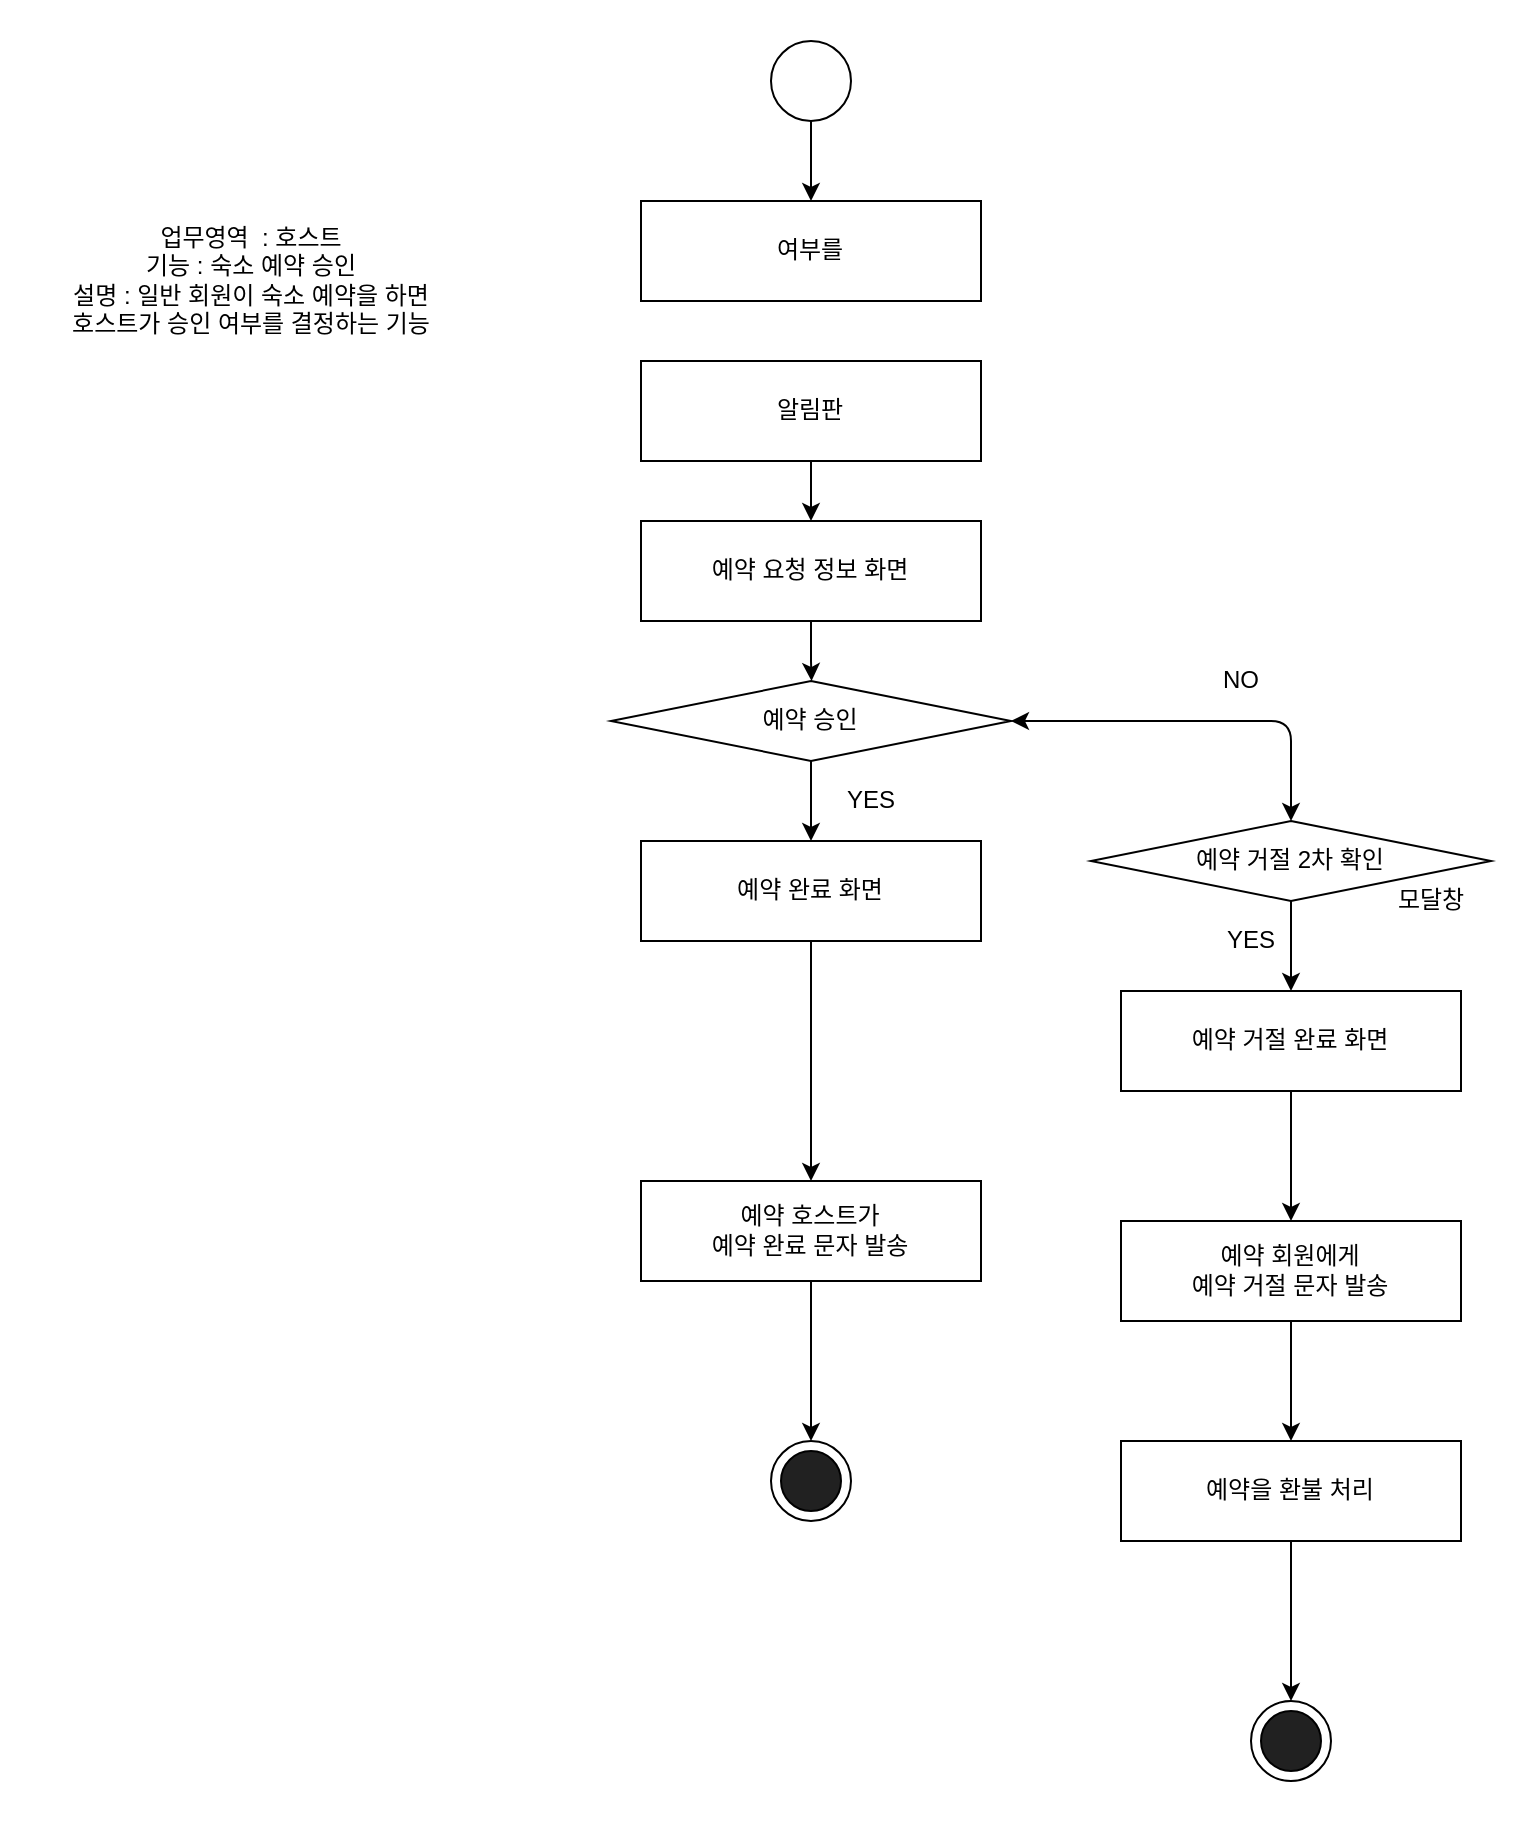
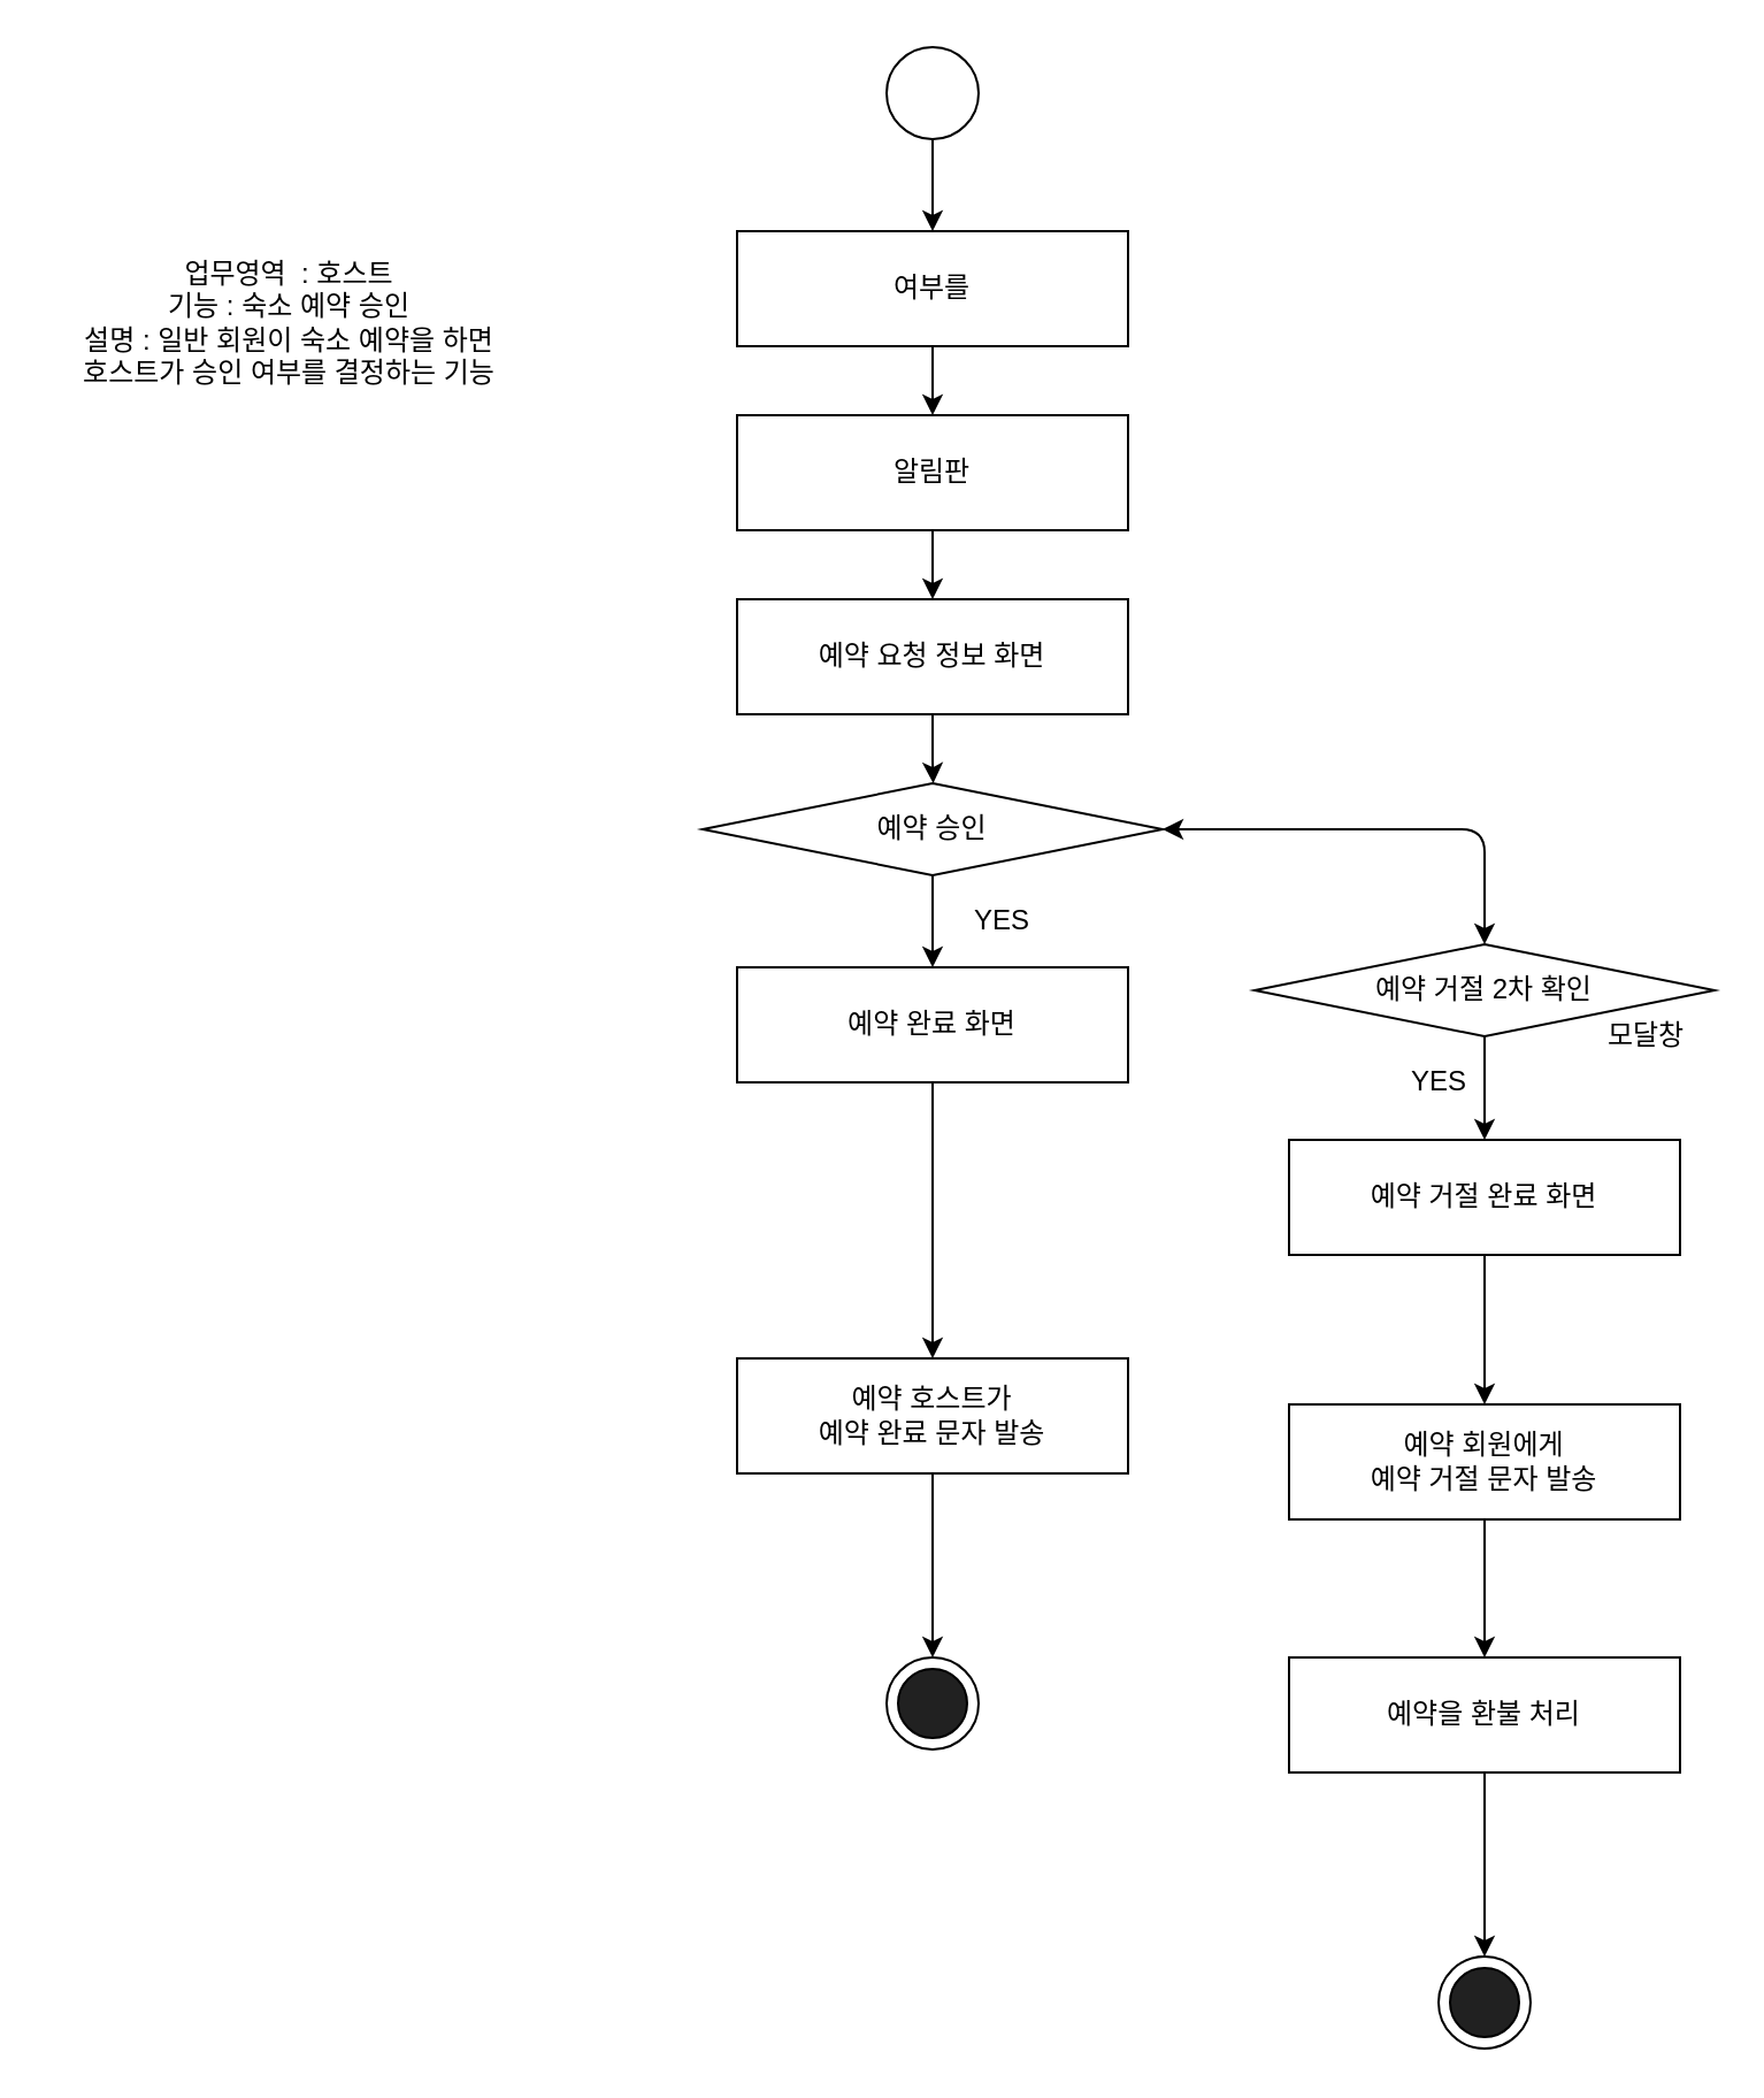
  <mxCell id="0" />
  <mxCell id="1" parent="0" />
  <mxCell id="2" value="" style="edgeStyle=orthogonalEdgeStyle;rounded=0;orthogonalLoop=1;jettySize=auto;html=1;" parent="1" source="3" edge="1"><mxGeometry relative="1" as="geometry"><mxPoint x="405" y="100" as="targetPoint" /></mxGeometry></mxCell>
  <mxCell id="3" value="" style="ellipse;whiteSpace=wrap;html=1;aspect=fixed;" parent="1" vertex="1"><mxGeometry x="385" y="20" width="40" height="40" as="geometry" /></mxCell>
+ <mxCell id="4" value="" style="edgeStyle=orthogonalEdgeStyle;rounded=0;orthogonalLoop=1;jettySize=auto;html=1;" parent="1" source="5" target="7" edge="1"><mxGeometry relative="1" as="geometry" /></mxCell>
  <mxCell id="5" value="여부를" style="rounded=0;whiteSpace=wrap;html=1;" parent="1" vertex="1"><mxGeometry x="320" y="100" width="170" height="50" as="geometry" /></mxCell>
  <mxCell id="6" value="" style="edgeStyle=orthogonalEdgeStyle;rounded=0;orthogonalLoop=1;jettySize=auto;html=1;" parent="1" source="7" target="9" edge="1"><mxGeometry relative="1" as="geometry" /></mxCell>
  <mxCell id="7" value="알림판" style="rounded=0;whiteSpace=wrap;html=1;" parent="1" vertex="1"><mxGeometry x="320" y="180" width="170" height="50" as="geometry" /></mxCell>
  <mxCell id="8" value="" style="edgeStyle=orthogonalEdgeStyle;rounded=0;orthogonalLoop=1;jettySize=auto;html=1;" parent="1" source="9" edge="1"><mxGeometry relative="1" as="geometry"><mxPoint x="405.286" y="340" as="targetPoint" /></mxGeometry></mxCell>
  <mxCell id="9" value="예약 요청 정보 화면" style="rounded=0;whiteSpace=wrap;html=1;" parent="1" vertex="1"><mxGeometry x="320" y="260" width="170" height="50" as="geometry" /></mxCell>
  <mxCell id="10" value="" style="edgeStyle=orthogonalEdgeStyle;rounded=0;orthogonalLoop=1;jettySize=auto;html=1;" parent="1" source="11" edge="1"><mxGeometry relative="1" as="geometry"><mxPoint x="405" y="420" as="targetPoint" /></mxGeometry></mxCell>
  <mxCell id="11" value="예약 승인" style="rhombus;whiteSpace=wrap;html=1;" parent="1" vertex="1"><mxGeometry x="305" y="340" width="200" height="40" as="geometry" /></mxCell>
  <mxCell id="12" value="" style="edgeStyle=orthogonalEdgeStyle;rounded=0;orthogonalLoop=1;jettySize=auto;html=1;" parent="1" source="13" target="15" edge="1"><mxGeometry relative="1" as="geometry" /></mxCell>
  <mxCell id="13" value="예약 완료 화면" style="rounded=0;whiteSpace=wrap;html=1;" parent="1" vertex="1"><mxGeometry x="320" y="420" width="170" height="50" as="geometry" /></mxCell>
  <mxCell id="14" value="" style="edgeStyle=orthogonalEdgeStyle;rounded=0;orthogonalLoop=1;jettySize=auto;html=1;" parent="1" source="15" edge="1"><mxGeometry relative="1" as="geometry"><mxPoint x="405" y="720" as="targetPoint" /></mxGeometry></mxCell>
  <mxCell id="15" value="예약 호스트가&lt;br&gt;예약 완료 문자 발송" style="rounded=0;whiteSpace=wrap;html=1;" parent="1" vertex="1"><mxGeometry x="320" y="590" width="170" height="50" as="geometry" /></mxCell>
  <mxCell id="16" value="YES" style="text;html=1;align=center;verticalAlign=middle;resizable=0;points=[];;autosize=1;" parent="1" vertex="1"><mxGeometry x="415" y="390" width="40" height="20" as="geometry" /></mxCell>
- <mxCell id="17" value="NO" style="text;html=1;align=center;verticalAlign=middle;resizable=0;points=[];;autosize=1;" parent="1" vertex="1"><mxGeometry x="605" y="330" width="30" height="20" as="geometry" /></mxCell>
  <mxCell id="18" value="&lt;div&gt;업무영역&amp;nbsp; : 호스트&lt;/div&gt;&lt;div&gt;기능 : 숙소 예약 승인&lt;/div&gt;&lt;div&gt;설명 : 일반 회원이 숙소 예약을 하면&lt;/div&gt;&lt;div&gt;호스트가 승인 여부를 결정하는 기능&lt;/div&gt;" style="text;html=1;align=center;verticalAlign=middle;resizable=0;points=[];;autosize=1;" parent="1" vertex="1"><mxGeometry x="20" y="110" width="210" height="60" as="geometry" /></mxCell>
  <mxCell id="19" value="" style="edgeStyle=orthogonalEdgeStyle;rounded=0;orthogonalLoop=1;jettySize=auto;html=1;" parent="1" source="20" target="22" edge="1"><mxGeometry relative="1" as="geometry" /></mxCell>
  <mxCell id="20" value="예약 거절 완료 화면" style="rounded=0;whiteSpace=wrap;html=1;" parent="1" vertex="1"><mxGeometry x="560" y="495" width="170" height="50" as="geometry" /></mxCell>
  <mxCell id="21" value="" style="edgeStyle=orthogonalEdgeStyle;rounded=0;orthogonalLoop=1;jettySize=auto;html=1;" parent="1" source="22" edge="1"><mxGeometry relative="1" as="geometry"><mxPoint x="645" y="720" as="targetPoint" /></mxGeometry></mxCell>
  <mxCell id="22" value="예약 회원에게&lt;br&gt;예약 거절 문자 발송" style="rounded=0;whiteSpace=wrap;html=1;" parent="1" vertex="1"><mxGeometry x="560" y="610" width="170" height="50" as="geometry" /></mxCell>
  <mxCell id="23" value="" style="edgeStyle=orthogonalEdgeStyle;rounded=0;orthogonalLoop=1;jettySize=auto;html=1;" parent="1" source="24" target="20" edge="1"><mxGeometry relative="1" as="geometry" /></mxCell>
  <mxCell id="24" value="예약 거절 2차 확인" style="rhombus;whiteSpace=wrap;html=1;" parent="1" vertex="1"><mxGeometry x="545" y="410" width="200" height="40" as="geometry" /></mxCell>
  <mxCell id="25" value="YES" style="text;html=1;align=center;verticalAlign=middle;resizable=0;points=[];;autosize=1;" parent="1" vertex="1"><mxGeometry x="605" y="460" width="40" height="20" as="geometry" /></mxCell>
  <mxCell id="26" value="모달창" style="text;html=1;align=center;verticalAlign=middle;resizable=0;points=[];;autosize=1;" parent="1" vertex="1"><mxGeometry x="690" y="440" width="50" height="20" as="geometry" /></mxCell>
  <mxCell id="27" value="" style="endArrow=classic;startArrow=classic;html=1;entryX=0.5;entryY=0;entryDx=0;entryDy=0;" parent="1" target="24" edge="1"><mxGeometry width="50" height="50" relative="1" as="geometry"><mxPoint x="505" y="360" as="sourcePoint" /><mxPoint x="645" y="360" as="targetPoint" /><Array as="points"><mxPoint x="645" y="360" /></Array></mxGeometry></mxCell>
  <mxCell id="28" value="" style="edgeStyle=orthogonalEdgeStyle;rounded=0;orthogonalLoop=1;jettySize=auto;html=1;" edge="1" parent="1" source="29"><mxGeometry relative="1" as="geometry"><mxPoint x="645" y="850" as="targetPoint" /></mxGeometry></mxCell>
  <mxCell id="29" value="예약을 환불 처리" style="rounded=0;whiteSpace=wrap;html=1;" vertex="1" parent="1"><mxGeometry x="560" y="720" width="170" height="50" as="geometry" /></mxCell>
  <mxCell id="30" value="" style="group" vertex="1" connectable="0" parent="1"><mxGeometry x="385" y="720" width="40" height="40" as="geometry" /></mxCell>
  <mxCell id="31" value="" style="group" parent="30" vertex="1" connectable="0"><mxGeometry width="40" height="40" as="geometry" /></mxCell>
  <mxCell id="32" value="" style="ellipse;whiteSpace=wrap;html=1;aspect=fixed;" parent="31" vertex="1"><mxGeometry width="40" height="40" as="geometry" /></mxCell>
  <mxCell id="33" value="" style="ellipse;whiteSpace=wrap;html=1;aspect=fixed;fillColor=#212121;" parent="31" vertex="1"><mxGeometry x="5" y="5" width="30" height="30" as="geometry" /></mxCell>
  <mxCell id="34" value="" style="group" vertex="1" connectable="0" parent="1"><mxGeometry x="625" y="850" width="40" height="40" as="geometry" /></mxCell>
  <mxCell id="35" value="" style="group" vertex="1" connectable="0" parent="34"><mxGeometry width="40" height="40" as="geometry" /></mxCell>
  <mxCell id="36" value="" style="ellipse;whiteSpace=wrap;html=1;aspect=fixed;" vertex="1" parent="35"><mxGeometry width="40" height="40" as="geometry" /></mxCell>
  <mxCell id="37" value="" style="ellipse;whiteSpace=wrap;html=1;aspect=fixed;fillColor=#212121;" vertex="1" parent="35"><mxGeometry x="5" y="5" width="30" height="30" as="geometry" /></mxCell>
